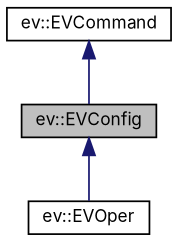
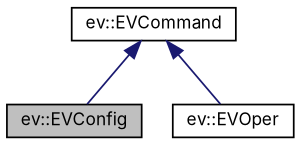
  digraph {
    fontname=Inter
    node [color=black fillcolor=white fontname=Inter fontsize=10 shape=record style=filled]
    edge [color=midnightblue dir=back fontname=Inter fontsize=10 labelfontname=Helvetica labelfontsize=10 style=solid]
    n1 [fillcolor=grey75 fontcolor=black height=0.2 label="ev::EVConfig" width=0.4]
    n2 [height=0.2 label="ev::EVOper" width=0.4]
    n3 [height=0.2 label="ev::EVCommand" width=0.4]
-   n1 -> n2
+   n3 -> n2
    n3 -> n1
  }
